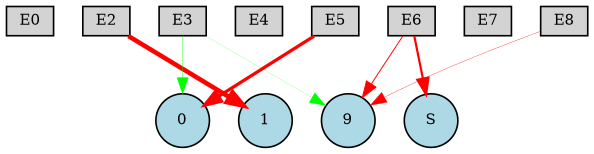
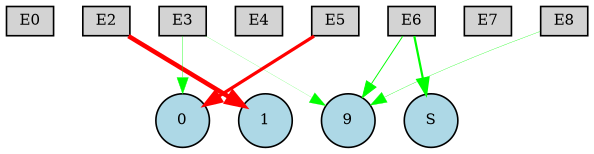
  digraph {
    node [fillcolor=lightgray fontsize=9 shape=box style=filled]
    edge [style=invis]
    E0 [height=0.2 width=0.2]
    E2 [height=0.2 width=0.2]
    E3 [height=0.2 width=0.2]
    E4 [height=0.2 width=0.2]
    E5 [height=0.2 width=0.2]
    E6 [height=0.2 width=0.2]
    E7 [height=0.2 width=0.2]
    E8 [height=0.2 width=0.2]
    0 [fillcolor=lightblue height=0.2 shape=circle width=0.2]
    1 [fillcolor=lightblue height=0.2 shape=circle width=0.2]
    n11 [fillcolor=lightblue height=0.2 label=9 shape=circle width=0.2]
    S [fillcolor=lightblue height=0.2 shape=circle width=0.2]
    subgraph sub_1 {
      rank=source
      E0
      E2
      E3
      E4
      E5
      E6
      E7
      E8
    }
    subgraph sub_2 {
      rank=sink
      0
      1
      n11
      S
    }
    E2 -> E3
    E2 -> 1 [color=red penwidth=2.8181926589971975 style=solid]
    E3 -> E4
    E3 -> 0 [color=green penwidth=0.23898473388230956 style=solid]
    E3 -> n11 [color=green penwidth=0.10132325877795786 style=solid]
    E4 -> E5
    E5 -> E6
    E5 -> 0 [color=red penwidth=1.9976857324950203 style=solid]
    E6 -> E7
-   E6 -> n11 [color=red penwidth=0.5826442741814974 style=solid]
-   E6 -> S [color=red penwidth=1.357350385924629 style=solid]
+   E6 -> n11 [color=green penwidth=0.5826442741814974 style=solid]
+   E6 -> S [color=green penwidth=1.357350385924629 style=solid]
    E7 -> E8
-   E8 -> n11 [color=red penwidth=0.19925320781051442 style=solid]
+   E8 -> n11 [color=green penwidth=0.19925320781051442 style=solid]
    0 -> 1
    1 -> n11
    n11 -> S
  }
